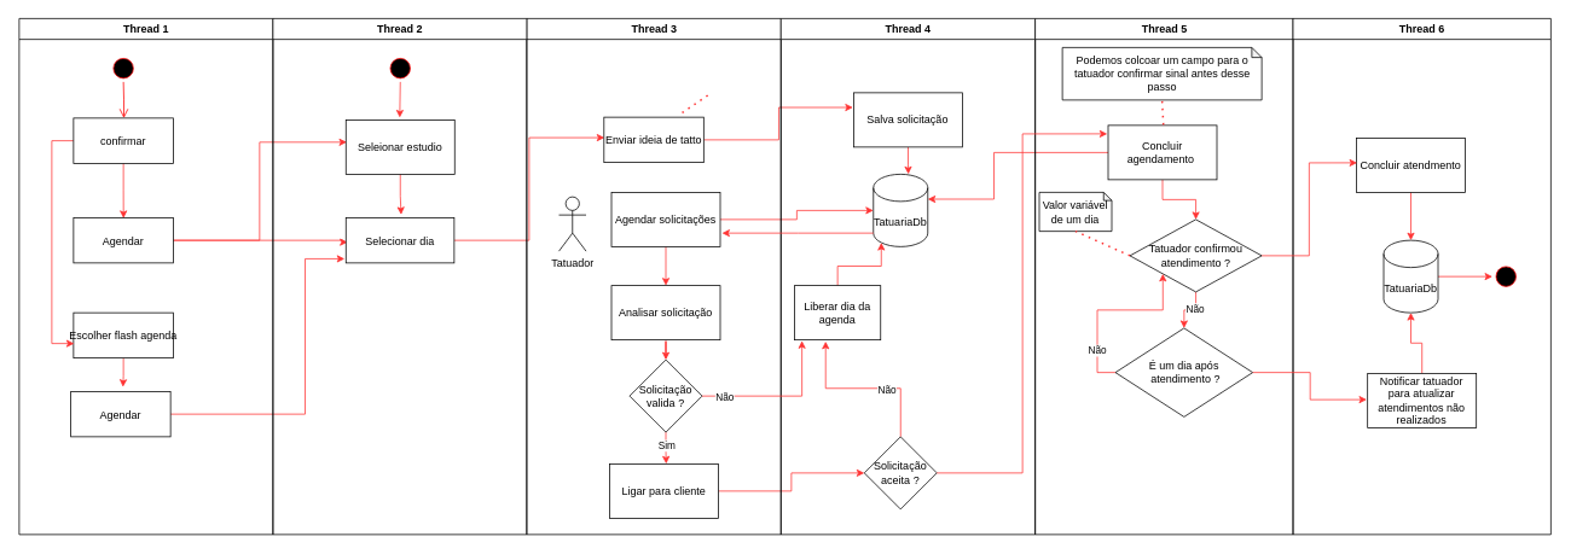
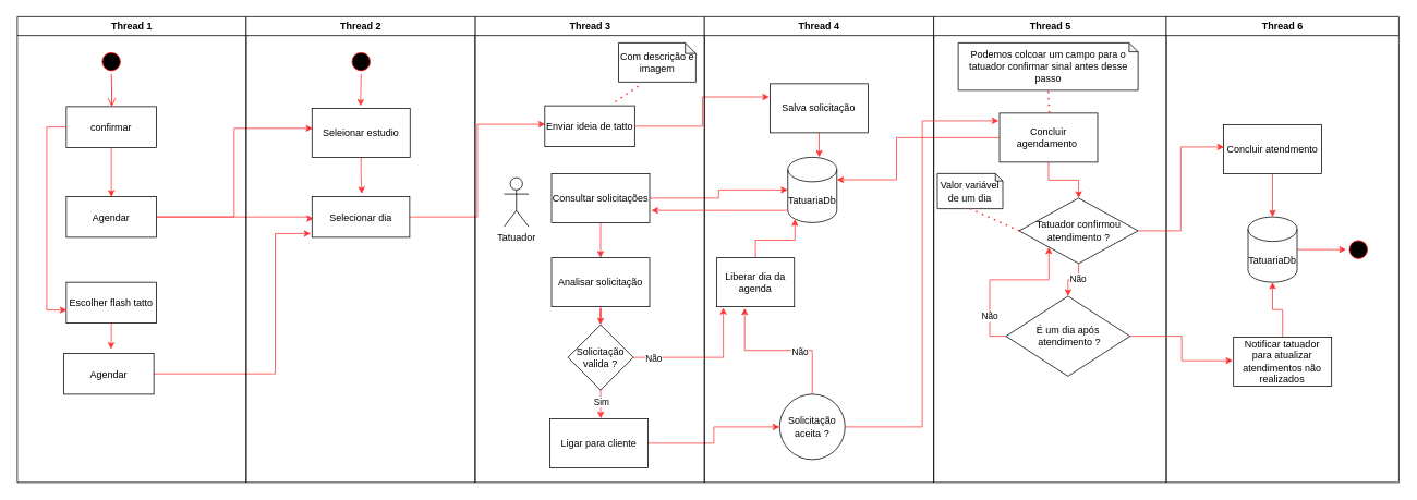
  <mxCell id="0" />
  <mxCell id="1" parent="0" />
  <mxCell id="2" style="edgeStyle=orthogonalEdgeStyle;rounded=0;orthogonalLoop=1;jettySize=auto;html=1;entryX=-0.012;entryY=0.908;entryDx=0;entryDy=0;entryPerimeter=0;strokeColor=#FF3333;" edge="1" parent="1" source="19" target="38"><mxGeometry relative="1" as="geometry"><Array as="points"><mxPoint x="336" y="457" /><mxPoint x="336" y="285" /></Array></mxGeometry></mxCell>
  <mxCell id="3" style="edgeStyle=orthogonalEdgeStyle;rounded=0;orthogonalLoop=1;jettySize=auto;html=1;entryX=0.005;entryY=0.452;entryDx=0;entryDy=0;entryPerimeter=0;strokeColor=#FF3333;" edge="1" parent="1" source="38" target="21"><mxGeometry relative="1" as="geometry" /></mxCell>
  <mxCell id="4" style="edgeStyle=orthogonalEdgeStyle;rounded=0;orthogonalLoop=1;jettySize=auto;html=1;entryX=-0.007;entryY=0.27;entryDx=0;entryDy=0;entryPerimeter=0;strokeColor=#FF3333;" edge="1" parent="1" source="21" target="42"><mxGeometry relative="1" as="geometry" /></mxCell>
  <mxCell id="5" style="edgeStyle=orthogonalEdgeStyle;rounded=0;orthogonalLoop=1;jettySize=auto;html=1;entryX=0;entryY=0.5;entryDx=0;entryDy=0;entryPerimeter=0;strokeColor=#FF3333;" edge="1" parent="1" source="25" target="40"><mxGeometry relative="1" as="geometry" /></mxCell>
  <mxCell id="6" style="edgeStyle=orthogonalEdgeStyle;rounded=0;orthogonalLoop=1;jettySize=auto;html=1;entryX=0;entryY=0.5;entryDx=0;entryDy=0;strokeColor=#FF3333;" edge="1" parent="1" source="29" target="45"><mxGeometry relative="1" as="geometry" /></mxCell>
  <mxCell id="7" style="edgeStyle=orthogonalEdgeStyle;rounded=0;orthogonalLoop=1;jettySize=auto;html=1;entryX=1;entryY=0;entryDx=0;entryDy=27.5;entryPerimeter=0;strokeColor=#FF3333;" edge="1" parent="1" source="51" target="40"><mxGeometry relative="1" as="geometry"><Array as="points"><mxPoint x="1096" y="168" /><mxPoint x="1096" y="220" /></Array></mxGeometry></mxCell>
  <mxCell id="8" style="edgeStyle=orthogonalEdgeStyle;rounded=0;orthogonalLoop=1;jettySize=auto;html=1;entryX=0.008;entryY=0.41;entryDx=0;entryDy=0;entryPerimeter=0;strokeColor=#FF3333;" edge="1" parent="1" source="18" target="37"><mxGeometry relative="1" as="geometry" /></mxCell>
  <mxCell id="9" style="edgeStyle=orthogonalEdgeStyle;rounded=0;orthogonalLoop=1;jettySize=auto;html=1;entryX=0.015;entryY=0.54;entryDx=0;entryDy=0;entryPerimeter=0;strokeColor=#FF3333;" edge="1" parent="1" source="18" target="38"><mxGeometry relative="1" as="geometry"><Array as="points"><mxPoint x="378" y="265" /><mxPoint x="378" y="267" /></Array></mxGeometry></mxCell>
  <mxCell id="10" value="Thread 1" style="swimlane;whiteSpace=wrap" parent="1" vertex="1"><mxGeometry x="20.5" y="20" width="280" height="570" as="geometry" /></mxCell>
  <mxCell id="11" value="" style="ellipse;shape=startState;fillColor=#000000;strokeColor=#ff0000;" parent="10" vertex="1"><mxGeometry x="100" y="40" width="30" height="30" as="geometry" /></mxCell>
  <mxCell id="12" value="" style="edgeStyle=elbowEdgeStyle;elbow=horizontal;verticalAlign=bottom;endArrow=open;endSize=8;strokeColor=#FF0000;endFill=1;rounded=0" parent="10" source="11" target="17" edge="1"><mxGeometry x="100" y="40" as="geometry"><mxPoint x="115" y="110" as="targetPoint" /></mxGeometry></mxCell>
  <mxCell id="13" style="edgeStyle=orthogonalEdgeStyle;rounded=0;orthogonalLoop=1;jettySize=auto;html=1;entryX=0.523;entryY=-0.1;entryDx=0;entryDy=0;entryPerimeter=0;strokeColor=#FF3333;" edge="1" parent="10" source="14" target="19"><mxGeometry relative="1" as="geometry" /></mxCell>
- <mxCell id="14" value="Escolher flash agenda" style="" parent="10" vertex="1"><mxGeometry x="60" y="325" width="110" height="50" as="geometry" /></mxCell>
+ <mxCell id="14" value="Escolher flash tatto" style="" parent="10" vertex="1"><mxGeometry x="60" y="325" width="110" height="50" as="geometry" /></mxCell>
  <mxCell id="15" style="edgeStyle=orthogonalEdgeStyle;rounded=0;orthogonalLoop=1;jettySize=auto;html=1;entryX=0.006;entryY=0.68;entryDx=0;entryDy=0;entryPerimeter=0;strokeColor=#FF3333;" edge="1" parent="10" source="17" target="14"><mxGeometry relative="1" as="geometry"><Array as="points"><mxPoint x="36" y="135" /><mxPoint x="36" y="359" /></Array></mxGeometry></mxCell>
  <mxCell id="16" style="edgeStyle=orthogonalEdgeStyle;rounded=0;orthogonalLoop=1;jettySize=auto;html=1;entryX=0.501;entryY=0.012;entryDx=0;entryDy=0;entryPerimeter=0;strokeColor=#FF3333;" edge="1" parent="10" source="17" target="18"><mxGeometry relative="1" as="geometry" /></mxCell>
  <mxCell id="17" value="confirmar" style="" parent="10" vertex="1"><mxGeometry x="60" y="110" width="110" height="50" as="geometry" /></mxCell>
  <mxCell id="18" value="Agendar" style="" parent="10" vertex="1"><mxGeometry x="60" y="220" width="110" height="50" as="geometry" /></mxCell>
  <mxCell id="19" value="Agendar" style="" vertex="1" parent="10"><mxGeometry x="57" y="412" width="110" height="50" as="geometry" /></mxCell>
  <mxCell id="20" value="Thread 3" style="swimlane;whiteSpace=wrap" parent="1" vertex="1"><mxGeometry x="580.5" y="20" width="280.5" height="570" as="geometry" /></mxCell>
  <mxCell id="21" value="Enviar ideia de tatto" style="" parent="20" vertex="1"><mxGeometry x="85.25" y="109" width="110" height="50" as="geometry" /></mxCell>
  <mxCell id="22" value="" style="endArrow=none;dashed=1;html=1;dashPattern=1 3;strokeWidth=2;rounded=0;strokeColor=#FF3333;entryX=0.78;entryY=-0.092;entryDx=0;entryDy=0;entryPerimeter=0;exitX=0.31;exitY=0.8;exitDx=0;exitDy=0;exitPerimeter=0;" edge="1" parent="20" target="21"><mxGeometry width="50" height="50" relative="1" as="geometry"><mxPoint x="199.7" y="85" as="sourcePoint" /><mxPoint x="205.5" y="272" as="targetPoint" /></mxGeometry></mxCell>
  <mxCell id="23" value="Tatuador" style="shape=umlActor;verticalLabelPosition=bottom;verticalAlign=top;html=1;outlineConnect=0;" vertex="1" parent="20"><mxGeometry x="35.5" y="197" width="30" height="60" as="geometry" /></mxCell>
  <mxCell id="24" style="edgeStyle=orthogonalEdgeStyle;rounded=0;orthogonalLoop=1;jettySize=auto;html=1;entryX=0.5;entryY=0;entryDx=0;entryDy=0;entryPerimeter=0;strokeColor=#FF3333;" edge="1" parent="20" source="25" target="28"><mxGeometry relative="1" as="geometry" /></mxCell>
- <mxCell id="25" value="Agendar solicitações" style="rounded=0;whiteSpace=wrap;html=1;" vertex="1" parent="20"><mxGeometry x="93.5" y="192" width="120" height="60" as="geometry" /></mxCell>
+ <mxCell id="25" value="Consultar solicitações" style="rounded=0;whiteSpace=wrap;html=1;" vertex="1" parent="20"><mxGeometry x="93.5" y="192" width="120" height="60" as="geometry" /></mxCell>
+ <mxCell id="26" value="Com descrição e imagem" style="shape=note;whiteSpace=wrap;html=1;backgroundOutline=1;darkOpacity=0.05;size=13;" vertex="1" parent="20"><mxGeometry x="175.5" y="32" width="94.5" height="48" as="geometry" /></mxCell>
  <mxCell id="27" style="edgeStyle=orthogonalEdgeStyle;rounded=0;orthogonalLoop=1;jettySize=auto;html=1;entryX=0.5;entryY=0;entryDx=0;entryDy=0;strokeColor=#FF3333;" edge="1" parent="20" source="28" target="32"><mxGeometry relative="1" as="geometry" /></mxCell>
  <mxCell id="28" value="Analisar solicitação" style="rounded=0;whiteSpace=wrap;html=1;" vertex="1" parent="20"><mxGeometry x="93.5" y="295" width="120" height="60" as="geometry" /></mxCell>
  <mxCell id="29" value="Ligar para cliente" style="rounded=0;whiteSpace=wrap;html=1;" vertex="1" parent="20"><mxGeometry x="91.5" y="492" width="120" height="60" as="geometry" /></mxCell>
  <mxCell id="30" style="edgeStyle=orthogonalEdgeStyle;rounded=0;orthogonalLoop=1;jettySize=auto;html=1;entryX=0.52;entryY=-0.003;entryDx=0;entryDy=0;entryPerimeter=0;strokeColor=#FF3333;" edge="1" parent="20" source="32" target="29"><mxGeometry relative="1" as="geometry" /></mxCell>
  <mxCell id="31" value="Sim" style="edgeLabel;html=1;align=center;verticalAlign=middle;resizable=0;points=[];" vertex="1" connectable="0" parent="30"><mxGeometry x="-0.203" relative="1" as="geometry"><mxPoint as="offset" /></mxGeometry></mxCell>
  <mxCell id="32" value="Solicitação valida ?" style="rhombus;whiteSpace=wrap;html=1;" vertex="1" parent="20"><mxGeometry x="113.5" y="377" width="80" height="80" as="geometry" /></mxCell>
  <mxCell id="33" value="Thread 2" style="swimlane;whiteSpace=wrap" parent="1" vertex="1"><mxGeometry x="300.5" y="20" width="280" height="570" as="geometry"><mxRectangle x="444.5" y="128" width="90" height="30" as="alternateBounds" /></mxGeometry></mxCell>
  <mxCell id="34" style="edgeStyle=orthogonalEdgeStyle;rounded=0;orthogonalLoop=1;jettySize=auto;html=1;exitX=0.5;exitY=1;exitDx=0;exitDy=0;entryX=0.495;entryY=-0.043;entryDx=0;entryDy=0;entryPerimeter=0;strokeColor=#FF3333;" edge="1" parent="33" source="35" target="37"><mxGeometry relative="1" as="geometry" /></mxCell>
  <mxCell id="35" value="" style="ellipse;shape=startState;fillColor=#000000;strokeColor=#ff0000;" parent="33" vertex="1"><mxGeometry x="125.5" y="40" width="30" height="30" as="geometry" /></mxCell>
  <mxCell id="36" style="edgeStyle=orthogonalEdgeStyle;rounded=0;orthogonalLoop=1;jettySize=auto;html=1;entryX=0.51;entryY=-0.068;entryDx=0;entryDy=0;entryPerimeter=0;strokeColor=#FF3333;" edge="1" parent="33" source="37" target="38"><mxGeometry relative="1" as="geometry" /></mxCell>
  <mxCell id="37" value="Seleionar estudio" style="rounded=0;whiteSpace=wrap;html=1;" vertex="1" parent="33"><mxGeometry x="80.5" y="112" width="120" height="60" as="geometry" /></mxCell>
  <mxCell id="38" value="Selecionar dia" style="" vertex="1" parent="33"><mxGeometry x="80.5" y="220" width="119.5" height="50" as="geometry" /></mxCell>
  <mxCell id="39" value="Thread 4" style="swimlane;whiteSpace=wrap" vertex="1" parent="1"><mxGeometry x="861" y="20" width="280.5" height="570" as="geometry" /></mxCell>
  <mxCell id="40" value="TatuariaDb" style="shape=cylinder3;whiteSpace=wrap;html=1;boundedLbl=1;backgroundOutline=1;size=15;" vertex="1" parent="39"><mxGeometry x="102" y="172" width="60" height="80" as="geometry" /></mxCell>
  <mxCell id="41" style="edgeStyle=orthogonalEdgeStyle;rounded=0;orthogonalLoop=1;jettySize=auto;html=1;entryX=0.643;entryY=-0.002;entryDx=0;entryDy=0;entryPerimeter=0;strokeColor=#FF3333;" edge="1" parent="39" source="42" target="40"><mxGeometry relative="1" as="geometry" /></mxCell>
  <mxCell id="42" value="Salva solicitação" style="rounded=0;whiteSpace=wrap;html=1;" vertex="1" parent="39"><mxGeometry x="80.25" y="82" width="120" height="60" as="geometry" /></mxCell>
  <mxCell id="43" style="edgeStyle=orthogonalEdgeStyle;rounded=0;orthogonalLoop=1;jettySize=auto;html=1;exitX=0.5;exitY=0;exitDx=0;exitDy=0;entryX=0.361;entryY=1.028;entryDx=0;entryDy=0;entryPerimeter=0;strokeColor=#FF3333;" edge="1" parent="39" source="45" target="47"><mxGeometry relative="1" as="geometry" /></mxCell>
  <mxCell id="44" value="Não" style="edgeLabel;html=1;align=center;verticalAlign=middle;resizable=0;points=[];" vertex="1" connectable="0" parent="43"><mxGeometry x="-0.266" y="1" relative="1" as="geometry"><mxPoint as="offset" /></mxGeometry></mxCell>
- <mxCell id="45" value="Solicitação aceita ?" style="rhombus;whiteSpace=wrap;html=1;" vertex="1" parent="39"><mxGeometry x="92" y="462" width="80" height="80" as="geometry" /></mxCell>
+ <mxCell id="45" value="Solicitação aceita ?" style="ellipse;whiteSpace=wrap;html=1;" vertex="1" parent="39"><mxGeometry x="92" y="462" width="80" height="80" as="geometry" /></mxCell>
  <mxCell id="46" style="edgeStyle=orthogonalEdgeStyle;rounded=0;orthogonalLoop=1;jettySize=auto;html=1;entryX=0.145;entryY=1;entryDx=0;entryDy=-4.35;entryPerimeter=0;strokeColor=#FF3333;" edge="1" parent="39" source="47" target="40"><mxGeometry relative="1" as="geometry" /></mxCell>
  <mxCell id="47" value="Liberar dia da agenda" style="rounded=0;whiteSpace=wrap;html=1;" vertex="1" parent="39"><mxGeometry x="15" y="295" width="95" height="60" as="geometry" /></mxCell>
  <mxCell id="48" style="edgeStyle=orthogonalEdgeStyle;rounded=0;orthogonalLoop=1;jettySize=auto;html=1;exitX=0;exitY=1;exitDx=0;exitDy=-15;exitPerimeter=0;strokeColor=#FF3333;" edge="1" parent="1" source="40"><mxGeometry relative="1" as="geometry"><mxPoint x="796" y="257" as="targetPoint" /></mxGeometry></mxCell>
  <mxCell id="49" value="Thread 5" style="swimlane;whiteSpace=wrap" vertex="1" parent="1"><mxGeometry x="1141.5" y="20" width="284.5" height="570" as="geometry" /></mxCell>
  <mxCell id="50" style="edgeStyle=orthogonalEdgeStyle;rounded=0;orthogonalLoop=1;jettySize=auto;html=1;entryX=0.5;entryY=0;entryDx=0;entryDy=0;strokeColor=#FF3333;" edge="1" parent="49" source="51" target="56"><mxGeometry relative="1" as="geometry" /></mxCell>
  <mxCell id="51" value="Concluir agendamento&amp;nbsp;" style="rounded=0;whiteSpace=wrap;html=1;" vertex="1" parent="49"><mxGeometry x="80.5" y="118" width="120" height="60" as="geometry" /></mxCell>
  <mxCell id="52" value="Podemos colcoar um campo para o tatuador confirmar sinal antes desse passo" style="shape=note;whiteSpace=wrap;html=1;backgroundOutline=1;darkOpacity=0.05;size=11;" vertex="1" parent="49"><mxGeometry x="30" y="32" width="220" height="58" as="geometry" /></mxCell>
  <mxCell id="53" value="" style="endArrow=none;dashed=1;html=1;dashPattern=1 3;strokeWidth=2;rounded=0;strokeColor=#FF3333;entryX=0.5;entryY=1;entryDx=0;entryDy=0;entryPerimeter=0;exitX=0.508;exitY=-0.011;exitDx=0;exitDy=0;exitPerimeter=0;" edge="1" parent="49" source="51" target="52"><mxGeometry width="50" height="50" relative="1" as="geometry"><mxPoint x="154.5" y="132" as="sourcePoint" /><mxPoint x="204.5" y="82" as="targetPoint" /></mxGeometry></mxCell>
  <mxCell id="54" value="" style="edgeStyle=orthogonalEdgeStyle;rounded=0;orthogonalLoop=1;jettySize=auto;html=1;strokeColor=#FF3333;" edge="1" parent="49" source="56" target="61"><mxGeometry relative="1" as="geometry" /></mxCell>
  <mxCell id="55" value="Não" style="edgeLabel;html=1;align=center;verticalAlign=middle;resizable=0;points=[];" vertex="1" connectable="0" parent="54"><mxGeometry x="-0.286" y="-1" relative="1" as="geometry"><mxPoint as="offset" /></mxGeometry></mxCell>
  <mxCell id="56" value="Tatuador confirmou atendimento ?" style="rhombus;whiteSpace=wrap;html=1;" vertex="1" parent="49"><mxGeometry x="104.5" y="222" width="145.5" height="80" as="geometry" /></mxCell>
  <mxCell id="57" value="Valor variável de um dia" style="shape=note;whiteSpace=wrap;html=1;backgroundOutline=1;darkOpacity=0.05;size=9;" vertex="1" parent="49"><mxGeometry x="4.5" y="192" width="80" height="43" as="geometry" /></mxCell>
  <mxCell id="58" value="" style="endArrow=none;dashed=1;html=1;dashPattern=1 3;strokeWidth=2;rounded=0;strokeColor=#FF3333;entryX=0.5;entryY=1;entryDx=0;entryDy=0;entryPerimeter=0;exitX=0;exitY=0.5;exitDx=0;exitDy=0;" edge="1" parent="49" source="56" target="57"><mxGeometry width="50" height="50" relative="1" as="geometry"><mxPoint x="44.5" y="312" as="sourcePoint" /><mxPoint x="94.5" y="262" as="targetPoint" /></mxGeometry></mxCell>
  <mxCell id="59" style="edgeStyle=orthogonalEdgeStyle;rounded=0;orthogonalLoop=1;jettySize=auto;html=1;entryX=0;entryY=1;entryDx=0;entryDy=0;strokeColor=#FF3333;exitX=0;exitY=0.5;exitDx=0;exitDy=0;" edge="1" parent="49" source="61" target="56"><mxGeometry relative="1" as="geometry" /></mxCell>
  <mxCell id="60" value="Não" style="edgeLabel;html=1;align=center;verticalAlign=middle;resizable=0;points=[];" vertex="1" connectable="0" parent="59"><mxGeometry x="-0.555" y="1" relative="1" as="geometry"><mxPoint as="offset" /></mxGeometry></mxCell>
  <mxCell id="61" value="É um dia após&lt;br&gt;&amp;nbsp;atendimento ?" style="rhombus;whiteSpace=wrap;html=1;" vertex="1" parent="49"><mxGeometry x="88.5" y="342" width="151.5" height="98" as="geometry" /></mxCell>
  <mxCell id="62" style="edgeStyle=orthogonalEdgeStyle;rounded=0;orthogonalLoop=1;jettySize=auto;html=1;entryX=0.086;entryY=1.017;entryDx=0;entryDy=0;entryPerimeter=0;strokeColor=#FF3333;" edge="1" parent="1" source="32" target="47"><mxGeometry relative="1" as="geometry" /></mxCell>
  <mxCell id="63" value="Não" style="edgeLabel;html=1;align=center;verticalAlign=middle;resizable=0;points=[];" vertex="1" connectable="0" parent="62"><mxGeometry x="-0.725" y="-1" relative="1" as="geometry"><mxPoint as="offset" /></mxGeometry></mxCell>
  <mxCell id="64" style="edgeStyle=orthogonalEdgeStyle;rounded=0;orthogonalLoop=1;jettySize=auto;html=1;entryX=-0.008;entryY=0.156;entryDx=0;entryDy=0;entryPerimeter=0;strokeColor=#FF3333;" edge="1" parent="1" source="45" target="51"><mxGeometry relative="1" as="geometry" /></mxCell>
  <mxCell id="65" value="Thread 6" style="swimlane;whiteSpace=wrap" vertex="1" parent="1"><mxGeometry x="1426" y="20" width="284.5" height="570" as="geometry" /></mxCell>
  <mxCell id="66" style="edgeStyle=orthogonalEdgeStyle;rounded=0;orthogonalLoop=1;jettySize=auto;html=1;entryX=0.5;entryY=0;entryDx=0;entryDy=0;entryPerimeter=0;strokeColor=#FF3333;" edge="1" parent="65" source="67" target="71"><mxGeometry relative="1" as="geometry" /></mxCell>
  <mxCell id="67" value="Concluir atendmento" style="whiteSpace=wrap;html=1;" vertex="1" parent="65"><mxGeometry x="70" y="132" width="120" height="60" as="geometry" /></mxCell>
  <mxCell id="68" style="edgeStyle=orthogonalEdgeStyle;rounded=0;orthogonalLoop=1;jettySize=auto;html=1;entryX=0.5;entryY=1;entryDx=0;entryDy=0;entryPerimeter=0;strokeColor=#FF3333;" edge="1" parent="65" source="69" target="71"><mxGeometry relative="1" as="geometry" /></mxCell>
  <mxCell id="69" value="Notificar tatuador para atualizar atendimentos não realizados" style="rounded=0;whiteSpace=wrap;html=1;" vertex="1" parent="65"><mxGeometry x="82.25" y="392" width="120" height="60" as="geometry" /></mxCell>
  <mxCell id="70" style="edgeStyle=orthogonalEdgeStyle;rounded=0;orthogonalLoop=1;jettySize=auto;html=1;entryX=0;entryY=0.5;entryDx=0;entryDy=0;strokeColor=#FF3333;" edge="1" parent="65" source="71" target="72"><mxGeometry relative="1" as="geometry" /></mxCell>
  <mxCell id="71" value="TatuariaDb" style="shape=cylinder3;whiteSpace=wrap;html=1;boundedLbl=1;backgroundOutline=1;size=15;" vertex="1" parent="65"><mxGeometry x="100" y="245" width="60" height="80" as="geometry" /></mxCell>
  <mxCell id="72" value="" style="ellipse;shape=startState;fillColor=#000000;strokeColor=#ff0000;" vertex="1" parent="65"><mxGeometry x="220" y="270" width="30" height="30" as="geometry" /></mxCell>
  <mxCell id="73" style="edgeStyle=orthogonalEdgeStyle;rounded=0;orthogonalLoop=1;jettySize=auto;html=1;strokeColor=#FF3333;entryX=-0.008;entryY=0.483;entryDx=0;entryDy=0;entryPerimeter=0;" edge="1" parent="1" source="61" target="69"><mxGeometry relative="1" as="geometry"><mxPoint x="1470" y="411" as="targetPoint" /></mxGeometry></mxCell>
  <mxCell id="74" style="edgeStyle=orthogonalEdgeStyle;rounded=0;orthogonalLoop=1;jettySize=auto;html=1;entryX=0.006;entryY=0.456;entryDx=0;entryDy=0;entryPerimeter=0;strokeColor=#FF3333;" edge="1" parent="1" source="56" target="67"><mxGeometry relative="1" as="geometry" /></mxCell>
